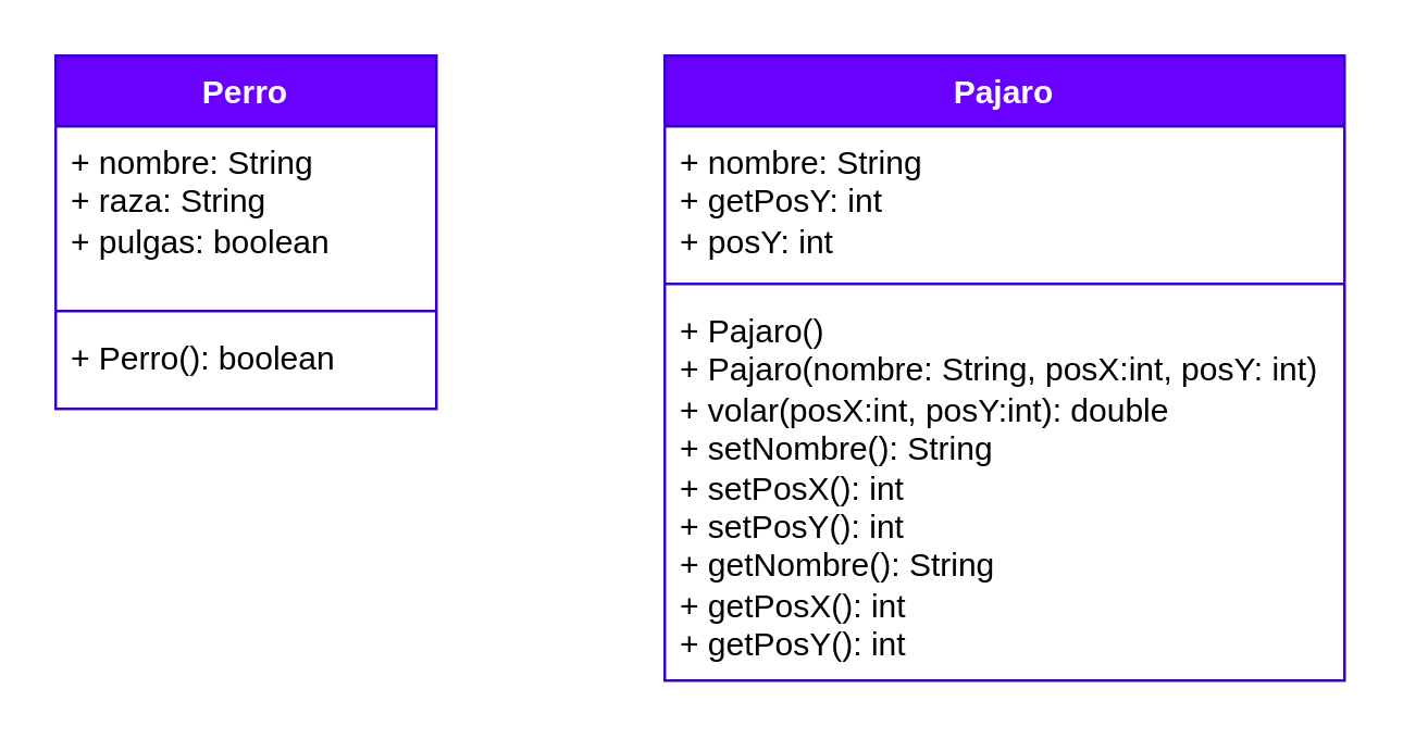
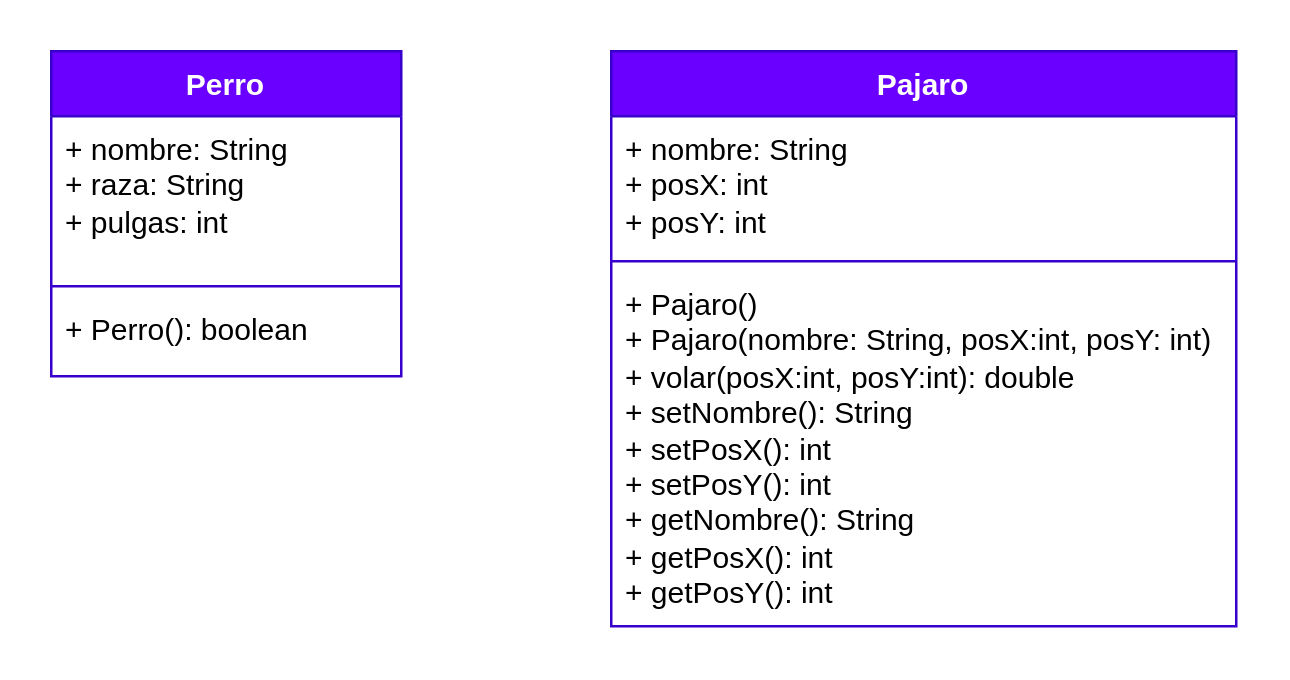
  <mxCell id="0" />
  <mxCell id="1" parent="0" />
  <mxCell id="2" value="Perro" style="swimlane;fontStyle=1;align=center;verticalAlign=top;childLayout=stackLayout;horizontal=1;startSize=26;horizontalStack=0;resizeParent=1;resizeParentMax=0;resizeLast=0;collapsible=1;marginBottom=0;whiteSpace=wrap;html=1;fillColor=#6a00ff;fontColor=#ffffff;strokeColor=#3700CC;" vertex="1" parent="1"><mxGeometry x="20" y="20" width="140" height="130" as="geometry"><mxRectangle x="330" y="380" width="70" height="30" as="alternateBounds" /></mxGeometry></mxCell>
- <mxCell id="3" value="+ nombre: String&lt;br&gt;+ raza: String&lt;br&gt;+ pulgas: boolean" style="text;strokeColor=none;fillColor=none;align=left;verticalAlign=top;spacingLeft=4;spacingRight=4;overflow=hidden;rotatable=0;points=[[0,0.5],[1,0.5]];portConstraint=eastwest;whiteSpace=wrap;html=1;" vertex="1" parent="2"><mxGeometry y="26" width="140" height="64" as="geometry" /></mxCell>
+ <mxCell id="3" value="+ nombre: String&lt;br&gt;+ raza: String&lt;br&gt;+ pulgas: int" style="text;strokeColor=none;fillColor=none;align=left;verticalAlign=top;spacingLeft=4;spacingRight=4;overflow=hidden;rotatable=0;points=[[0,0.5],[1,0.5]];portConstraint=eastwest;whiteSpace=wrap;html=1;" vertex="1" parent="2"><mxGeometry y="26" width="140" height="64" as="geometry" /></mxCell>
  <mxCell id="4" value="" style="line;strokeWidth=1;fillColor=none;align=left;verticalAlign=middle;spacingTop=-1;spacingLeft=3;spacingRight=3;rotatable=0;labelPosition=right;points=[];portConstraint=eastwest;strokeColor=inherit;" vertex="1" parent="2"><mxGeometry y="90" width="140" height="8" as="geometry" /></mxCell>
  <mxCell id="5" value="+ Perro(): boolean" style="text;strokeColor=none;fillColor=none;align=left;verticalAlign=top;spacingLeft=4;spacingRight=4;overflow=hidden;rotatable=0;points=[[0,0.5],[1,0.5]];portConstraint=eastwest;whiteSpace=wrap;html=1;" vertex="1" parent="2"><mxGeometry y="98" width="140" height="32" as="geometry" /></mxCell>
  <mxCell id="6" value="Pajaro" style="swimlane;fontStyle=1;align=center;verticalAlign=top;childLayout=stackLayout;horizontal=1;startSize=26;horizontalStack=0;resizeParent=1;resizeParentMax=0;resizeLast=0;collapsible=1;marginBottom=0;whiteSpace=wrap;html=1;fillColor=#6a00ff;fontColor=#ffffff;strokeColor=#3700CC;" vertex="1" parent="1"><mxGeometry x="244" y="20" width="250" height="230" as="geometry"><mxRectangle x="330" y="380" width="70" height="30" as="alternateBounds" /></mxGeometry></mxCell>
- <mxCell id="7" value="+ nombre: String&lt;br&gt;+ getPosY: int&lt;br&gt;+ posY: int" style="text;strokeColor=none;fillColor=none;align=left;verticalAlign=top;spacingLeft=4;spacingRight=4;overflow=hidden;rotatable=0;points=[[0,0.5],[1,0.5]];portConstraint=eastwest;whiteSpace=wrap;html=1;" vertex="1" parent="6"><mxGeometry y="26" width="250" height="54" as="geometry" /></mxCell>
+ <mxCell id="7" value="+ nombre: String&lt;br&gt;+ posX: int&lt;br&gt;+ posY: int" style="text;strokeColor=none;fillColor=none;align=left;verticalAlign=top;spacingLeft=4;spacingRight=4;overflow=hidden;rotatable=0;points=[[0,0.5],[1,0.5]];portConstraint=eastwest;whiteSpace=wrap;html=1;" vertex="1" parent="6"><mxGeometry y="26" width="250" height="54" as="geometry" /></mxCell>
  <mxCell id="8" value="" style="line;strokeWidth=1;fillColor=none;align=left;verticalAlign=middle;spacingTop=-1;spacingLeft=3;spacingRight=3;rotatable=0;labelPosition=right;points=[];portConstraint=eastwest;strokeColor=inherit;" vertex="1" parent="6"><mxGeometry y="80" width="250" height="8" as="geometry" /></mxCell>
  <mxCell id="9" value="+ Pajaro()&lt;br&gt;+ Pajaro(nombre: String, posX:int, posY: int)&lt;br&gt;+ volar(posX:int, posY:int): double&lt;br&gt;&lt;div&gt;+ setNombre(): String&amp;nbsp;&lt;/div&gt;&lt;div&gt;+ setPosX(): int&lt;/div&gt;&lt;div&gt;+ setPosY(): int&lt;/div&gt;+ getNombre(): String&lt;br&gt;+ getPosX(): int&amp;nbsp;&lt;br&gt;+ getPosY(): int&lt;br&gt;" style="text;strokeColor=none;fillColor=none;align=left;verticalAlign=top;spacingLeft=4;spacingRight=4;overflow=hidden;rotatable=0;points=[[0,0.5],[1,0.5]];portConstraint=eastwest;whiteSpace=wrap;html=1;" vertex="1" parent="6"><mxGeometry y="88" width="250" height="142" as="geometry" /></mxCell>
